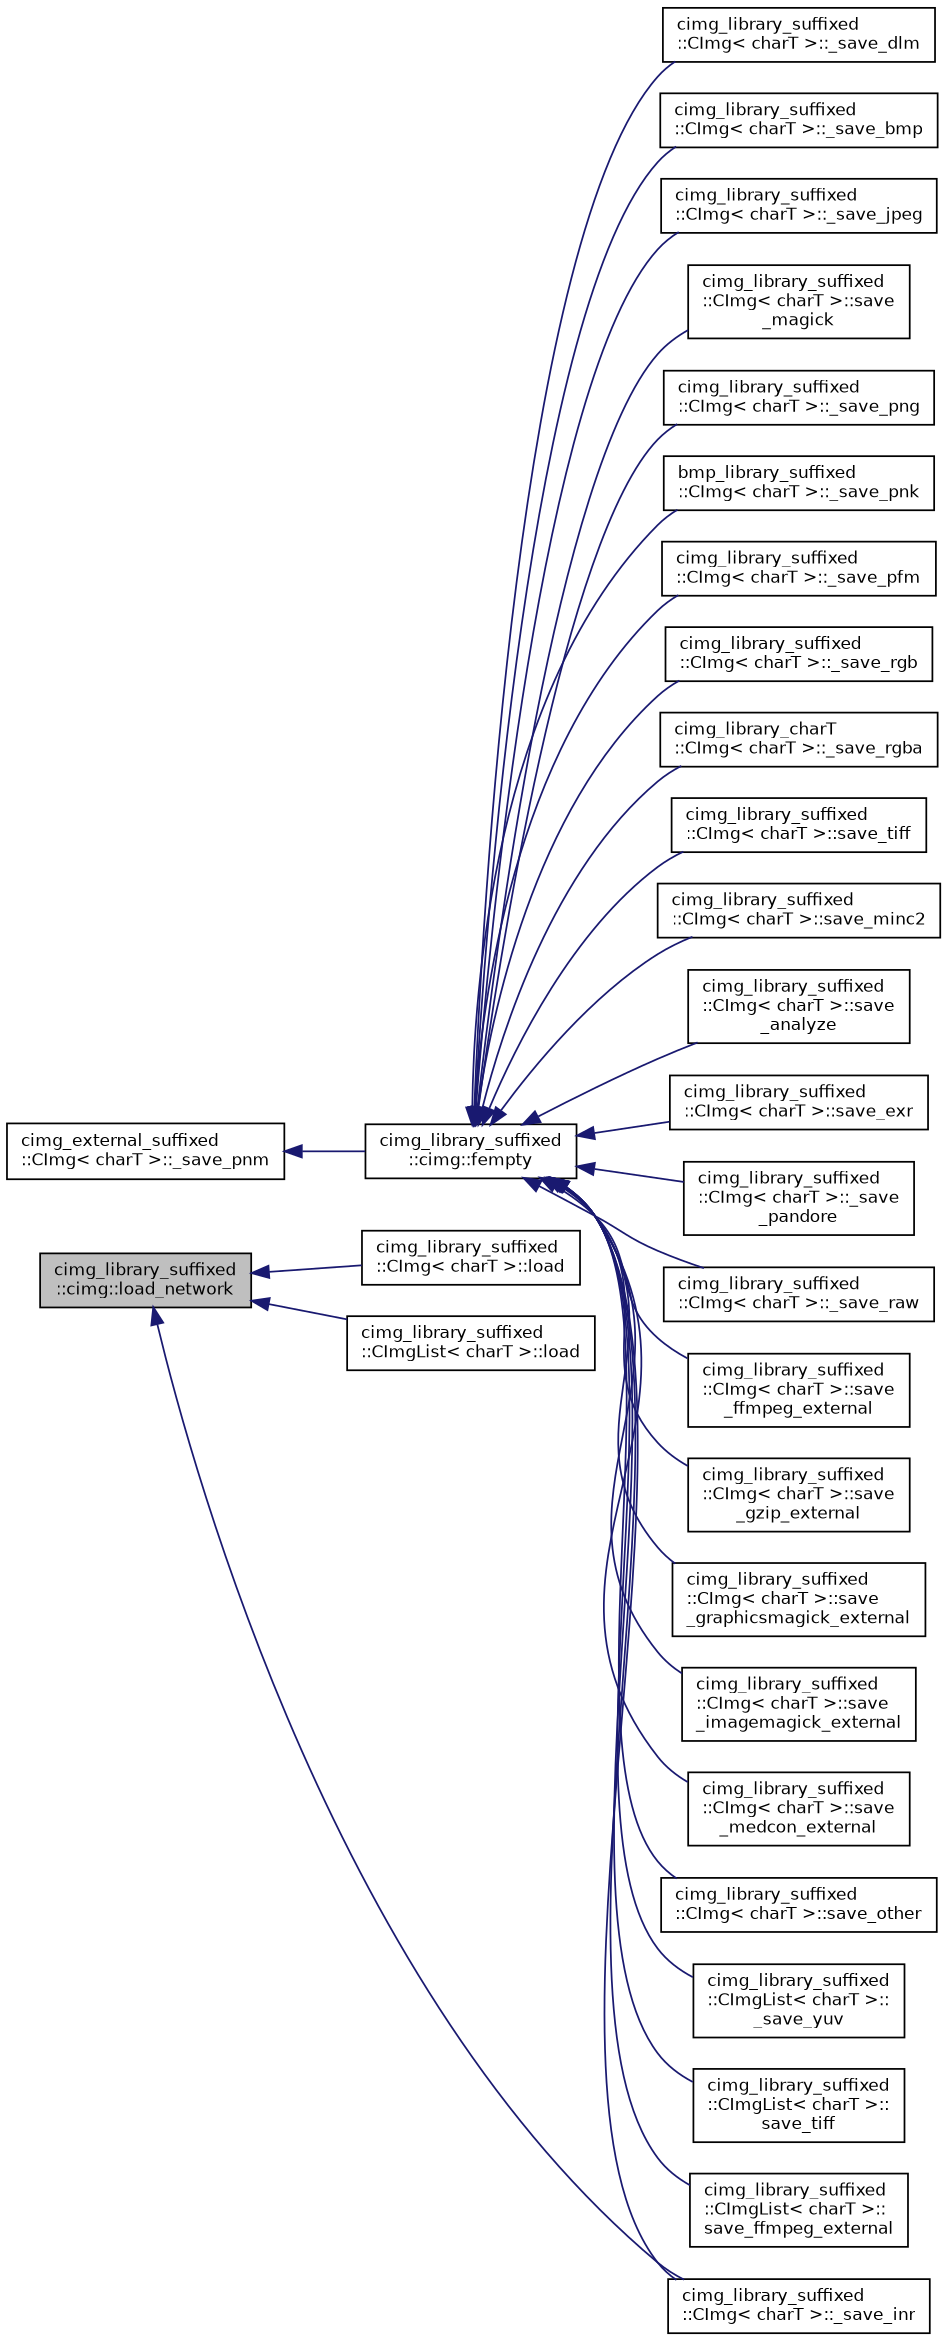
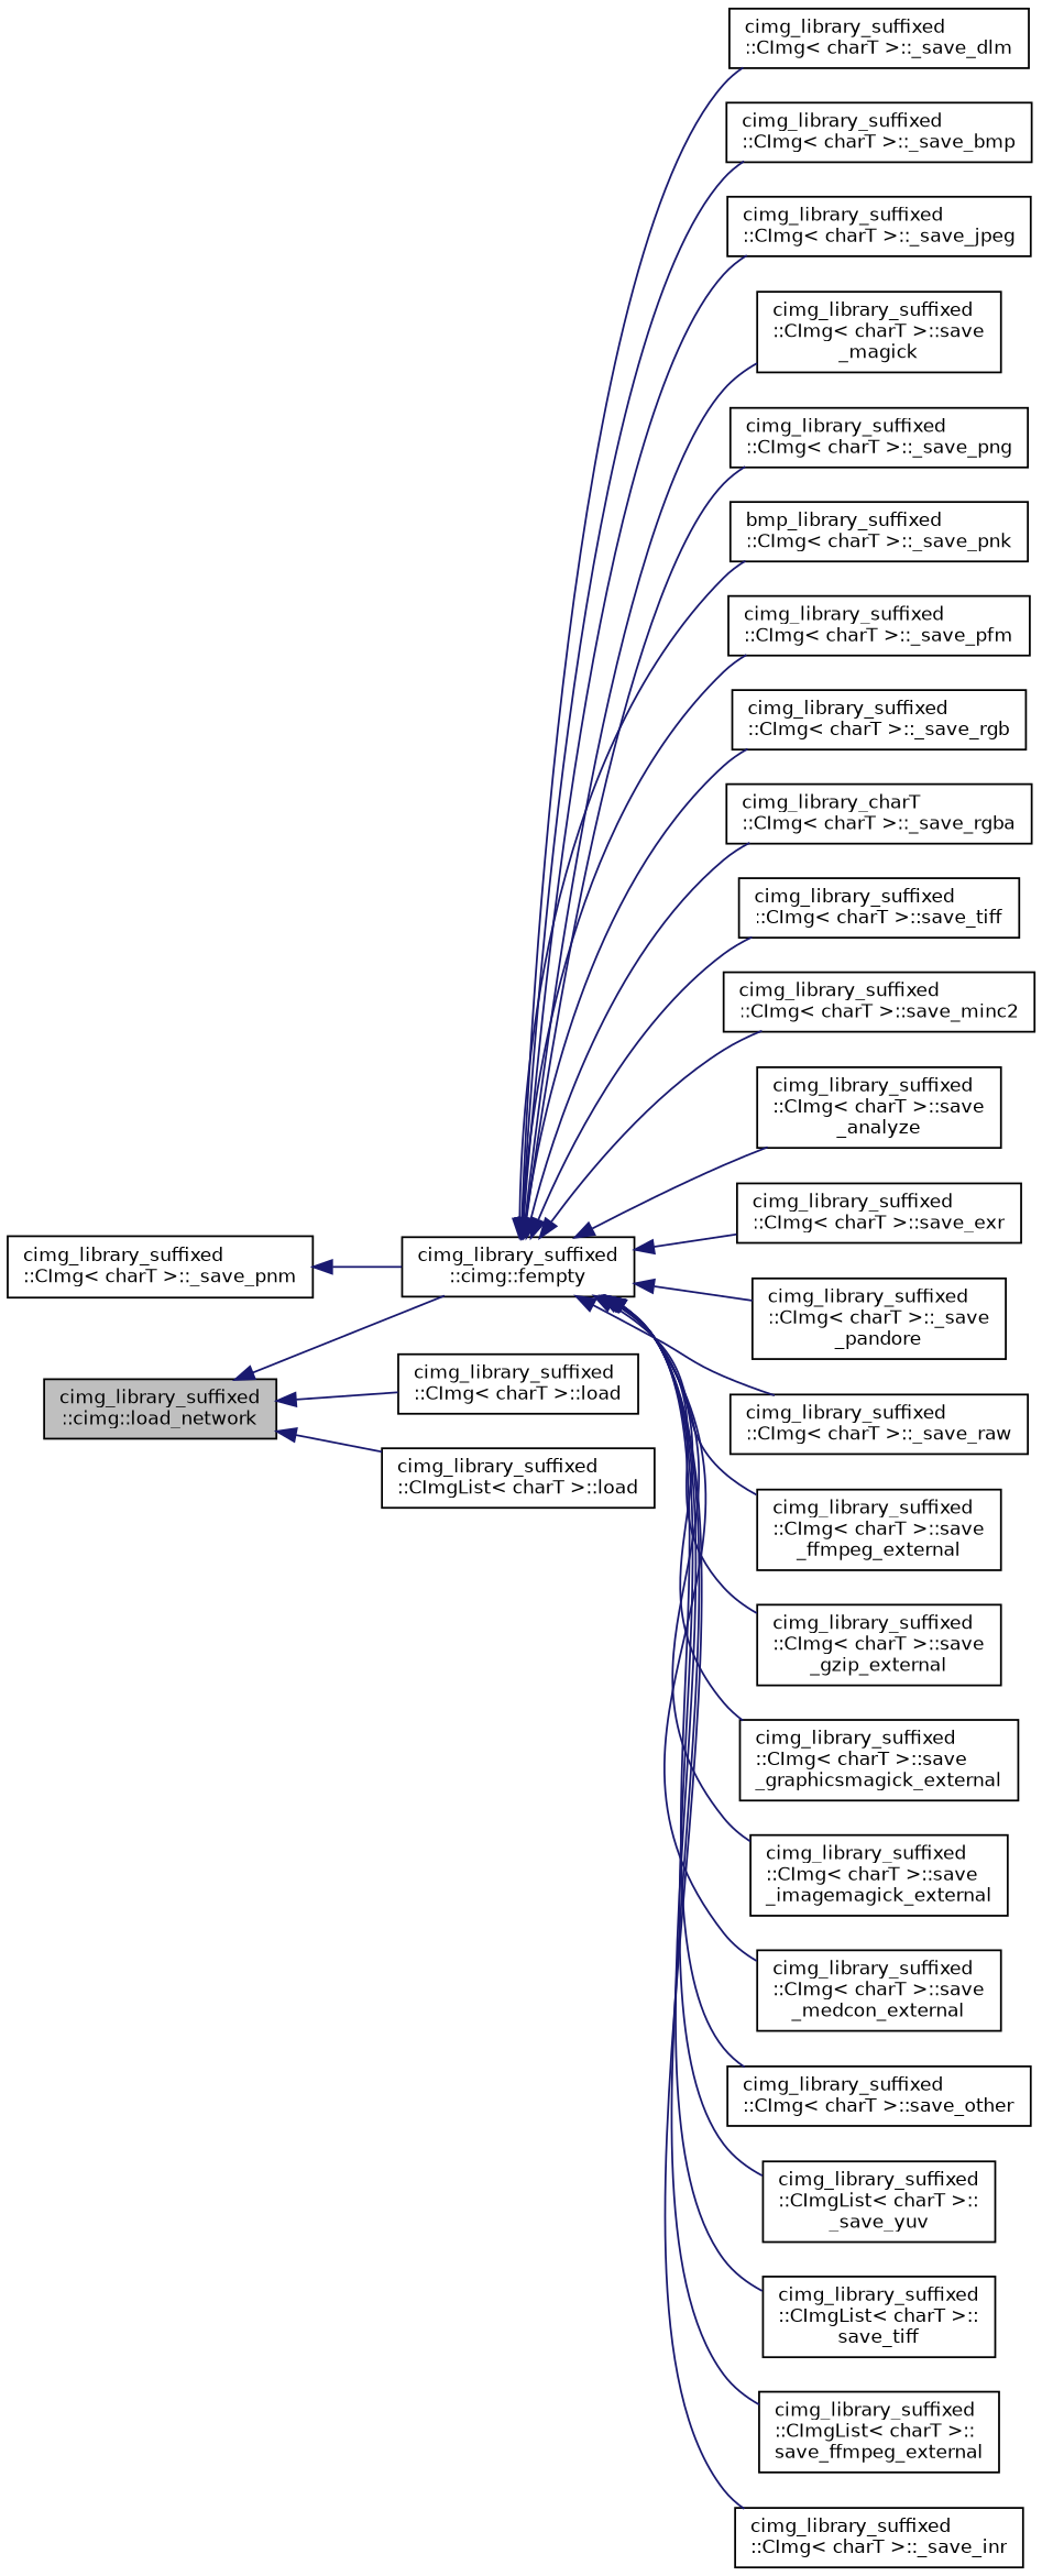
  digraph {
    rankdir=LR
    node [color=black fillcolor=white fontname=Helvetica fontsize=10 shape=record style=filled]
    edge [color=midnightblue dir=back fontname=Helvetica fontsize=10 labelfontname=Helvetica labelfontsize=10 style=solid]
    n1 [fillcolor=grey75 fontcolor=black height=0.2 label="cimg_library_suffixed\l::cimg::load_network" width=0.4]
    n2 [height=0.2 label="cimg_library_suffixed\l::cimg::fempty" width=0.4]
    n3 [height=0.2 label="cimg_library_suffixed\l::CImg\< charT \>::load" width=0.4]
    n4 [height=0.2 label="cimg_library_suffixed\l::CImgList\< charT \>::load" width=0.4]
    n5 [height=0.2 label="cimg_library_suffixed\l::CImg\< charT \>::_save_dlm" width=0.4]
    n6 [height=0.2 label="cimg_library_suffixed\l::CImg\< charT \>::_save_bmp" width=0.4]
    n7 [height=0.2 label="cimg_library_suffixed\l::CImg\< charT \>::_save_jpeg" width=0.4]
    n8 [height=0.2 label="cimg_library_suffixed\l::CImg\< charT \>::save\l_magick" width=0.4]
    n9 [height=0.2 label="cimg_library_suffixed\l::CImg\< charT \>::_save_png" width=0.4]
    n10 [height=0.2 label="bmp_library_suffixed\l::CImg\< charT \>::_save_pnk" width=0.4]
    n11 [height=0.2 label="cimg_library_suffixed\l::CImg\< charT \>::_save_pfm" width=0.4]
    n12 [height=0.2 label="cimg_library_suffixed\l::CImg\< charT \>::_save_rgb" width=0.4]
    n13 [height=0.2 label="cimg_library_charT\l::CImg\< charT \>::_save_rgba" width=0.4]
    n14 [height=0.2 label="cimg_library_suffixed\l::CImg\< charT \>::save_tiff" width=0.4]
    n15 [height=0.2 label="cimg_library_suffixed\l::CImg\< charT \>::save_minc2" width=0.4]
    n16 [height=0.2 label="cimg_library_suffixed\l::CImg\< charT \>::save\l_analyze" width=0.4]
    n17 [height=0.2 label="cimg_library_suffixed\l::CImg\< charT \>::_save_inr" width=0.4]
    n18 [height=0.2 label="cimg_library_suffixed\l::CImg\< charT \>::save_exr" width=0.4]
    n19 [height=0.2 label="cimg_library_suffixed\l::CImg\< charT \>::_save\l_pandore" width=0.4]
    n20 [height=0.2 label="cimg_library_suffixed\l::CImg\< charT \>::_save_raw" width=0.4]
    n21 [height=0.2 label="cimg_library_suffixed\l::CImg\< charT \>::save\l_ffmpeg_external" width=0.4]
    n22 [height=0.2 label="cimg_library_suffixed\l::CImg\< charT \>::save\l_gzip_external" width=0.4]
    n23 [height=0.2 label="cimg_library_suffixed\l::CImg\< charT \>::save\l_graphicsmagick_external" width=0.4]
    n24 [height=0.2 label="cimg_library_suffixed\l::CImg\< charT \>::save\l_imagemagick_external" width=0.4]
    n25 [height=0.2 label="cimg_library_suffixed\l::CImg\< charT \>::save\l_medcon_external" width=0.4]
    n26 [height=0.2 label="cimg_library_suffixed\l::CImg\< charT \>::save_other" width=0.4]
    n27 [height=0.2 label="cimg_library_suffixed\l::CImgList\< charT \>::\l_save_yuv" width=0.4]
    n28 [height=0.2 label="cimg_library_suffixed\l::CImgList\< charT \>::\lsave_tiff" width=0.4]
    n29 [height=0.2 label="cimg_library_suffixed\l::CImgList\< charT \>::\lsave_ffmpeg_external" width=0.4]
-   n30 [height=0.2 label="cimg_external_suffixed\l::CImg\< charT \>::_save_pnm" width=0.4]
-   n1 -> n17
+   n30 [height=0.2 label="cimg_library_suffixed\l::CImg\< charT \>::_save_pnm" width=0.4]
+   n1 -> n2
    n1 -> n3
    n1 -> n4
    n2 -> n5
    n2 -> n6
    n2 -> n7
    n2 -> n8
    n2 -> n9
    n2 -> n10
    n2 -> n11
    n2 -> n12
    n2 -> n13
    n2 -> n14
    n2 -> n15
    n2 -> n16
    n2 -> n17
    n2 -> n18
    n2 -> n19
    n2 -> n20
    n2 -> n21
    n2 -> n22
    n2 -> n23
    n2 -> n24
    n2 -> n25
    n2 -> n26
    n2 -> n27
    n2 -> n28
    n2 -> n29
    n30 -> n2
  }
